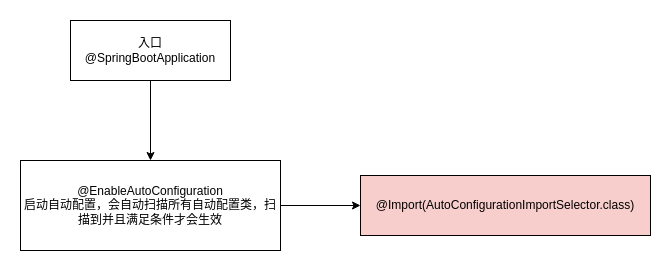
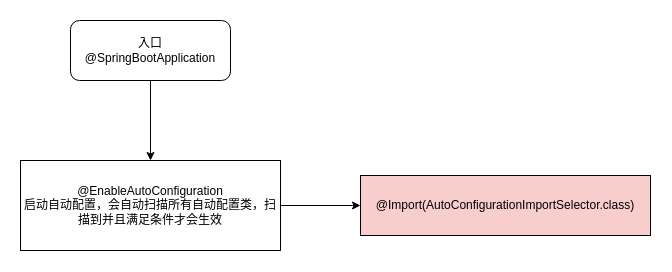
  <mxCell id="0" />
  <mxCell id="1" parent="0" />
  <mxCell id="2" value="" style="edgeStyle=orthogonalEdgeStyle;rounded=0;orthogonalLoop=1;jettySize=auto;html=1;" edge="1" parent="1" source="3" target="5"><mxGeometry relative="1" as="geometry" /></mxCell>
- <mxCell id="3" value="入口&lt;br&gt;@SpringBootApplication" style="rounded=0;whiteSpace=wrap;html=1;" vertex="1" parent="1"><mxGeometry x="70" y="20" width="160" height="60" as="geometry" /></mxCell>
+ <mxCell id="3" value="入口&lt;br&gt;@SpringBootApplication" style="whiteSpace=wrap;html=1;rounded=1;" vertex="1" parent="1"><mxGeometry x="70" y="20" width="160" height="60" as="geometry" /></mxCell>
  <mxCell id="4" value="" style="edgeStyle=orthogonalEdgeStyle;rounded=0;orthogonalLoop=1;jettySize=auto;html=1;" edge="1" parent="1" source="5" target="6"><mxGeometry relative="1" as="geometry" /></mxCell>
  <mxCell id="5" value="@EnableAutoConfiguration&lt;br&gt;启动自动配置，会自动扫描所有自动配置类，扫描到并且满足条件才会生效" style="whiteSpace=wrap;html=1;rounded=0;" vertex="1" parent="1"><mxGeometry y="160" width="260" height="90" as="geometry" x="20" /></mxCell>
  <mxCell id="6" value="@Import(AutoConfigurationImportSelector.class)" style="whiteSpace=wrap;html=1;rounded=0;fillColor=#f8cecc;" vertex="1" parent="1"><mxGeometry x="360" y="175" width="290" height="60" as="geometry" /></mxCell>
